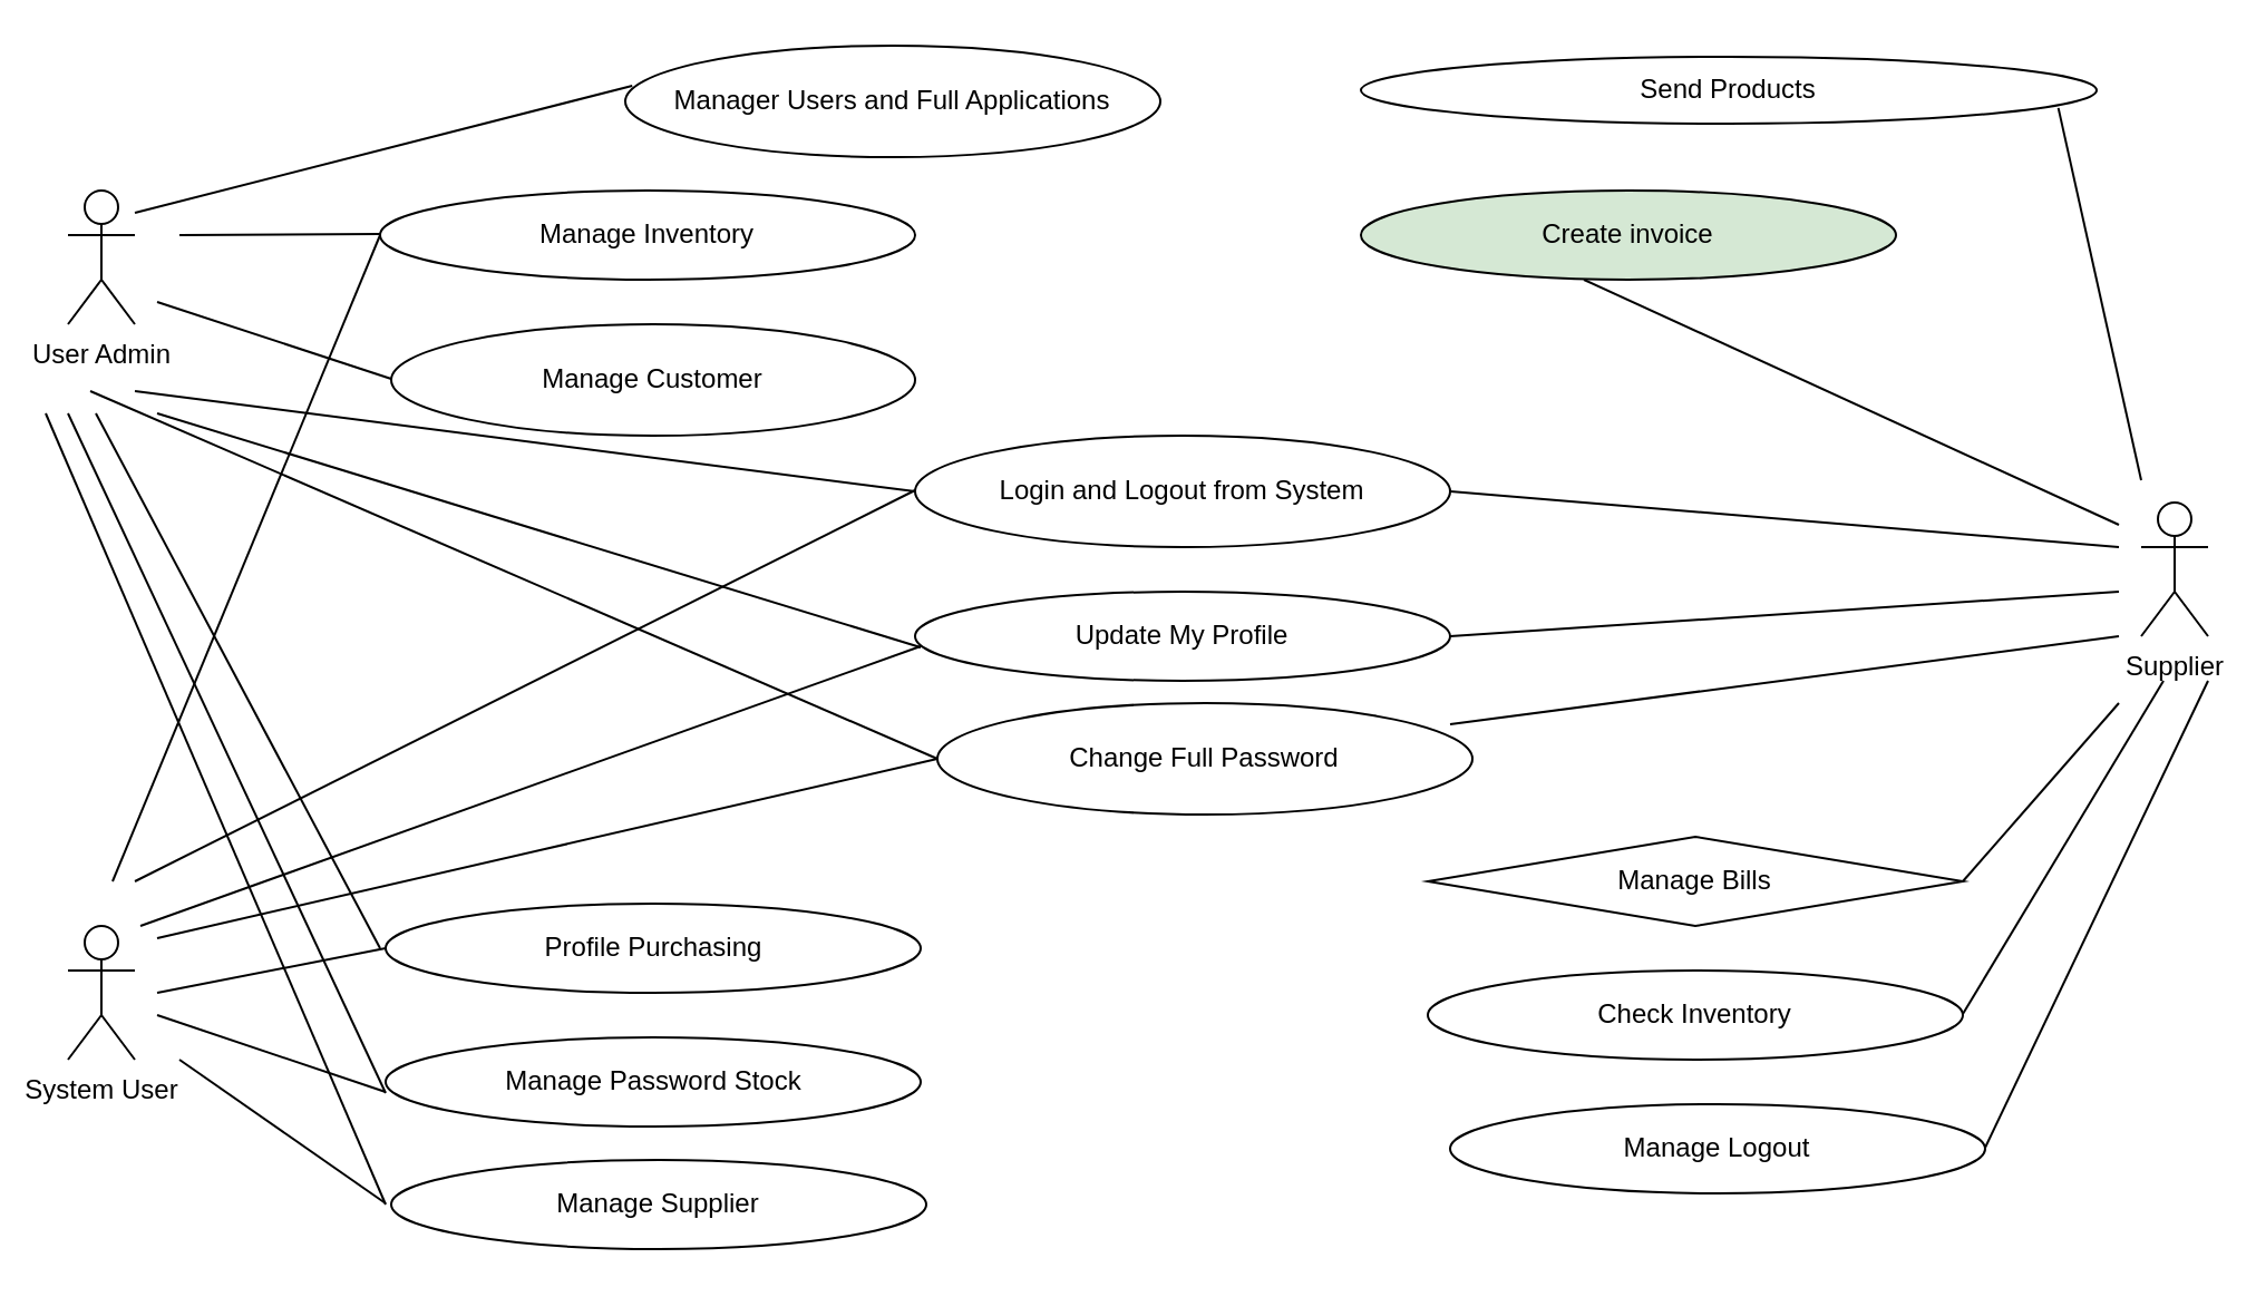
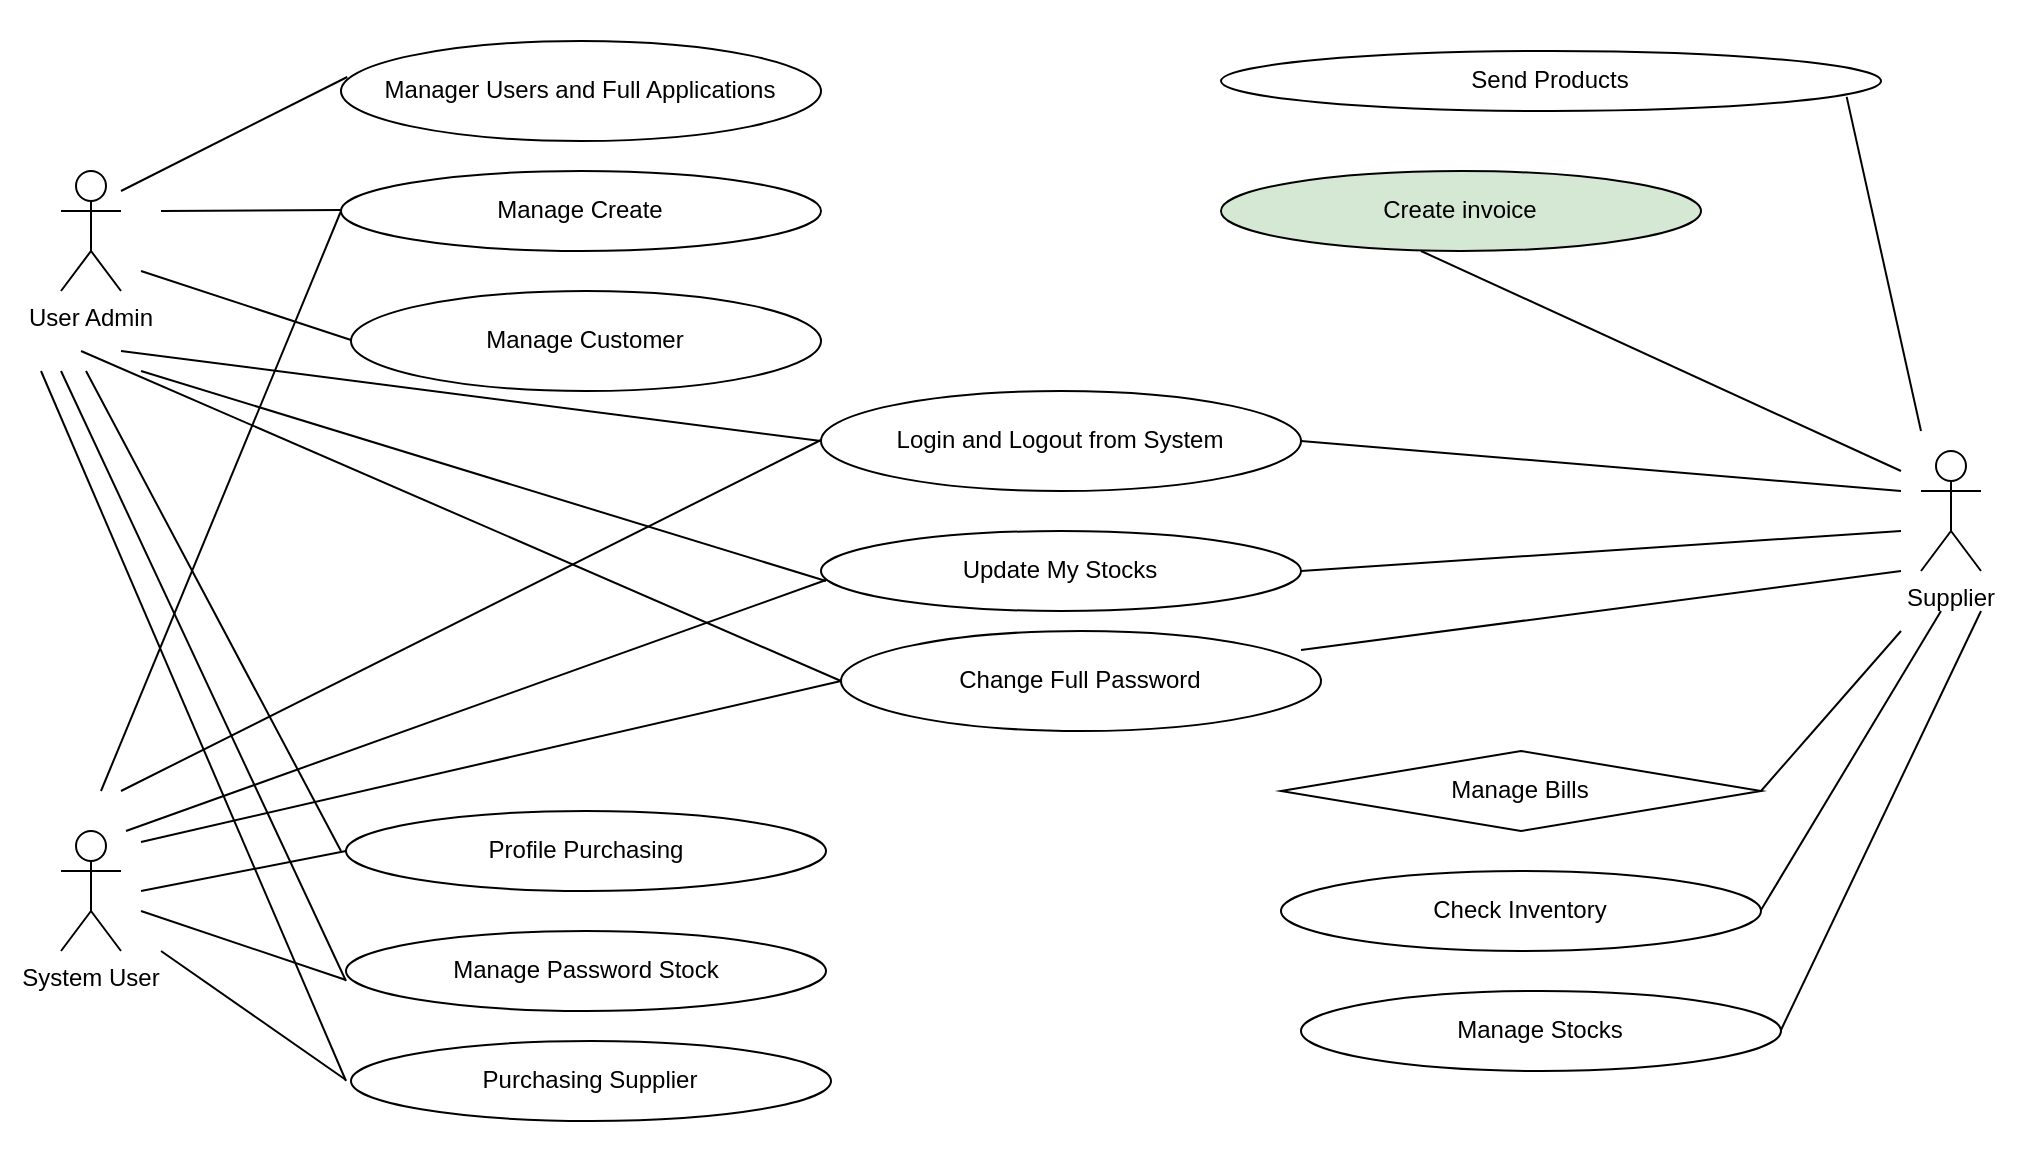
  <mxCell id="0" />
  <mxCell id="1" parent="0" />
  <mxCell id="2" value="Supplier" style="shape=umlActor;html=1;verticalLabelPosition=bottom;verticalAlign=top;align=center;" vertex="1" parent="1"><mxGeometry x="960" y="225" width="30" height="60" as="geometry" /></mxCell>
  <mxCell id="3" value="System User" style="shape=umlActor;html=1;verticalLabelPosition=bottom;verticalAlign=top;align=center;" vertex="1" parent="1"><mxGeometry x="30" y="415" width="30" height="60" as="geometry" /></mxCell>
  <mxCell id="4" value="User Admin" style="shape=umlActor;html=1;verticalLabelPosition=bottom;verticalAlign=top;align=center;" vertex="1" parent="1"><mxGeometry x="30" y="85" width="30" height="60" as="geometry" /></mxCell>
- <mxCell id="5" value="Manage Logout" style="ellipse;whiteSpace=wrap;html=1;" vertex="1" parent="1"><mxGeometry x="650" y="495" width="240" height="40" as="geometry" /></mxCell>
+ <mxCell id="5" value="Manage Stocks" style="ellipse;whiteSpace=wrap;html=1;" vertex="1" parent="1"><mxGeometry x="650" y="495" width="240" height="40" as="geometry" /></mxCell>
  <mxCell id="6" value="Create invoice" style="ellipse;whiteSpace=wrap;html=1;fillColor=#d5e8d4;" vertex="1" parent="1"><mxGeometry x="610" y="85" width="240" height="40" as="geometry" /></mxCell>
  <mxCell id="7" value="Send Products" style="ellipse;whiteSpace=wrap;html=1;" vertex="1" parent="1"><mxGeometry x="610" y="25" width="330" height="30" as="geometry" /></mxCell>
- <mxCell id="8" value="Manage Supplier" style="ellipse;whiteSpace=wrap;html=1;" vertex="1" parent="1"><mxGeometry x="175" y="520" width="240" height="40" as="geometry" /></mxCell>
+ <mxCell id="8" value="Purchasing Supplier" style="ellipse;whiteSpace=wrap;html=1;" vertex="1" parent="1"><mxGeometry x="175" y="520" width="240" height="40" as="geometry" /></mxCell>
  <mxCell id="9" value="Check Inventory" style="ellipse;whiteSpace=wrap;html=1;" vertex="1" parent="1"><mxGeometry x="640" y="435" width="240" height="40" as="geometry" /></mxCell>
  <mxCell id="10" value="Profile Purchasing" style="ellipse;whiteSpace=wrap;html=1;" vertex="1" parent="1"><mxGeometry x="172.5" y="405" width="240" height="40" as="geometry" /></mxCell>
  <mxCell id="11" value="Manage Bills" style="rhombus;whiteSpace=wrap;html=1;" vertex="1" parent="1"><mxGeometry x="640" y="375" width="240" height="40" as="geometry" /></mxCell>
- <mxCell id="12" value="Update My Profile" style="ellipse;whiteSpace=wrap;html=1;" vertex="1" parent="1"><mxGeometry x="410" y="265" width="240" height="40" as="geometry" /></mxCell>
+ <mxCell id="12" value="Update My Stocks" style="ellipse;whiteSpace=wrap;html=1;" vertex="1" parent="1"><mxGeometry x="410" y="265" width="240" height="40" as="geometry" /></mxCell>
  <mxCell id="13" value="Login and Logout from System" style="ellipse;whiteSpace=wrap;html=1;" vertex="1" parent="1"><mxGeometry x="410" y="195" width="240" height="50" as="geometry" /></mxCell>
  <mxCell id="14" value="Manage Password Stock" style="ellipse;whiteSpace=wrap;html=1;" vertex="1" parent="1"><mxGeometry x="172.5" y="465" width="240" height="40" as="geometry" /></mxCell>
  <mxCell id="15" value="Manage Customer" style="ellipse;whiteSpace=wrap;html=1;" vertex="1" parent="1"><mxGeometry x="175" y="145" width="235" height="50" as="geometry" /></mxCell>
- <mxCell id="16" value="Manage Inventory" style="ellipse;whiteSpace=wrap;html=1;" vertex="1" parent="1"><mxGeometry x="170" y="85" width="240" height="40" as="geometry" /></mxCell>
- <mxCell id="17" value="Manager Users and Full Applications" style="ellipse;whiteSpace=wrap;html=1;" vertex="1" parent="1"><mxGeometry x="280" y="20" width="240" height="50" as="geometry" /></mxCell>
+ <mxCell id="16" value="Manage Create" style="ellipse;whiteSpace=wrap;html=1;" vertex="1" parent="1"><mxGeometry x="170" y="85" width="240" height="40" as="geometry" /></mxCell>
+ <mxCell id="17" value="Manager Users and Full Applications" style="ellipse;whiteSpace=wrap;html=1;" vertex="1" parent="1"><mxGeometry x="170" y="20" width="240" height="50" as="geometry" /></mxCell>
  <mxCell id="18" value="" style="edgeStyle=none;html=1;endArrow=none;verticalAlign=bottom;exitX=1;exitY=0.5;exitDx=0;exitDy=0;" edge="1" parent="1" source="12"><mxGeometry width="160" relative="1" as="geometry"><mxPoint x="660" y="264.5" as="sourcePoint" /><mxPoint x="950" y="265" as="targetPoint" /></mxGeometry></mxCell>
  <mxCell id="19" value="" style="edgeStyle=none;html=1;endArrow=none;verticalAlign=bottom;exitX=1;exitY=0.5;exitDx=0;exitDy=0;" edge="1" parent="1" source="13"><mxGeometry width="160" relative="1" as="geometry"><mxPoint x="660" y="199.5" as="sourcePoint" /><mxPoint x="950" y="245" as="targetPoint" /></mxGeometry></mxCell>
  <mxCell id="20" value="" style="edgeStyle=none;html=1;endArrow=none;verticalAlign=bottom;" edge="1" parent="1"><mxGeometry width="160" relative="1" as="geometry"><mxPoint x="710" y="125" as="sourcePoint" /><mxPoint x="950" y="235" as="targetPoint" /></mxGeometry></mxCell>
  <mxCell id="21" value="" style="edgeStyle=none;html=1;endArrow=none;verticalAlign=bottom;exitX=0.948;exitY=0.765;exitDx=0;exitDy=0;exitPerimeter=0;" edge="1" parent="1" source="7"><mxGeometry width="160" relative="1" as="geometry"><mxPoint x="840" y="64" as="sourcePoint" /><mxPoint x="960" y="215" as="targetPoint" /></mxGeometry></mxCell>
  <mxCell id="22" value="" style="edgeStyle=none;html=1;endArrow=none;verticalAlign=bottom;" edge="1" parent="1"><mxGeometry width="160" relative="1" as="geometry"><mxPoint x="650" y="324.5" as="sourcePoint" /><mxPoint x="950" y="285" as="targetPoint" /></mxGeometry></mxCell>
  <mxCell id="23" value="" style="edgeStyle=none;html=1;endArrow=none;verticalAlign=bottom;startArrow=none;" edge="1" parent="1" source="24"><mxGeometry width="160" relative="1" as="geometry"><mxPoint x="440" y="325" as="sourcePoint" /><mxPoint x="600" y="325" as="targetPoint" /></mxGeometry></mxCell>
  <mxCell id="24" value="Change Full Password" style="ellipse;whiteSpace=wrap;html=1;" vertex="1" parent="1"><mxGeometry x="420" y="315" width="240" height="50" as="geometry" /></mxCell>
  <mxCell id="25" value="" style="edgeStyle=none;html=1;endArrow=none;verticalAlign=bottom;exitX=1;exitY=0.5;exitDx=0;exitDy=0;" edge="1" parent="1" source="11"><mxGeometry width="160" relative="1" as="geometry"><mxPoint x="880" y="385" as="sourcePoint" /><mxPoint x="950" y="315" as="targetPoint" /></mxGeometry></mxCell>
  <mxCell id="26" value="" style="edgeStyle=none;html=1;endArrow=none;verticalAlign=bottom;" edge="1" parent="1"><mxGeometry width="160" relative="1" as="geometry"><mxPoint x="880" y="454.5" as="sourcePoint" /><mxPoint x="970" y="305" as="targetPoint" /></mxGeometry></mxCell>
  <mxCell id="27" value="" style="edgeStyle=none;html=1;endArrow=none;verticalAlign=bottom;" edge="1" parent="1"><mxGeometry width="160" relative="1" as="geometry"><mxPoint x="890" y="514.5" as="sourcePoint" /><mxPoint x="990" y="305" as="targetPoint" /></mxGeometry></mxCell>
  <mxCell id="28" value="" style="edgeStyle=none;html=1;endArrow=none;verticalAlign=bottom;entryX=0.013;entryY=0.36;entryDx=0;entryDy=0;entryPerimeter=0;" edge="1" parent="1" target="17"><mxGeometry width="160" relative="1" as="geometry"><mxPoint x="60" y="95" as="sourcePoint" /><mxPoint x="220" y="95" as="targetPoint" /></mxGeometry></mxCell>
  <mxCell id="29" value="" style="edgeStyle=none;html=1;endArrow=none;verticalAlign=bottom;" edge="1" parent="1"><mxGeometry width="160" relative="1" as="geometry"><mxPoint x="80" y="105" as="sourcePoint" /><mxPoint x="170" y="104.5" as="targetPoint" /></mxGeometry></mxCell>
  <mxCell id="30" value="" style="edgeStyle=none;html=1;endArrow=none;verticalAlign=bottom;" edge="1" parent="1"><mxGeometry width="160" relative="1" as="geometry"><mxPoint x="50" y="395" as="sourcePoint" /><mxPoint x="170" y="105" as="targetPoint" /></mxGeometry></mxCell>
  <mxCell id="31" value="" style="edgeStyle=none;html=1;endArrow=none;verticalAlign=bottom;" edge="1" parent="1"><mxGeometry width="160" relative="1" as="geometry"><mxPoint x="70" y="135" as="sourcePoint" /><mxPoint x="175" y="169.5" as="targetPoint" /></mxGeometry></mxCell>
  <mxCell id="32" value="" style="edgeStyle=none;html=1;endArrow=none;verticalAlign=bottom;entryX=0;entryY=0.5;entryDx=0;entryDy=0;" edge="1" parent="1" target="13"><mxGeometry width="160" relative="1" as="geometry"><mxPoint x="60" y="175" as="sourcePoint" /><mxPoint x="420" y="199.5" as="targetPoint" /></mxGeometry></mxCell>
  <mxCell id="33" value="" style="edgeStyle=none;html=1;endArrow=none;verticalAlign=bottom;" edge="1" parent="1"><mxGeometry width="160" relative="1" as="geometry"><mxPoint x="60" y="395" as="sourcePoint" /><mxPoint x="410" y="219.5" as="targetPoint" /></mxGeometry></mxCell>
  <mxCell id="34" value="" style="edgeStyle=none;html=1;endArrow=none;verticalAlign=bottom;entryX=0;entryY=0.5;entryDx=0;entryDy=0;" edge="1" parent="1"><mxGeometry width="160" relative="1" as="geometry"><mxPoint x="70" y="185" as="sourcePoint" /><mxPoint x="412.5" y="290" as="targetPoint" /></mxGeometry></mxCell>
  <mxCell id="35" value="" style="edgeStyle=none;html=1;endArrow=none;verticalAlign=bottom;" edge="1" parent="1"><mxGeometry width="160" relative="1" as="geometry"><mxPoint x="62.5" y="415" as="sourcePoint" /><mxPoint x="412.5" y="289.5" as="targetPoint" /></mxGeometry></mxCell>
  <mxCell id="36" value="" style="edgeStyle=none;html=1;endArrow=none;verticalAlign=bottom;entryX=0;entryY=0.5;entryDx=0;entryDy=0;" edge="1" parent="1"><mxGeometry width="160" relative="1" as="geometry"><mxPoint x="40" y="175" as="sourcePoint" /><mxPoint x="420" y="340" as="targetPoint" /></mxGeometry></mxCell>
  <mxCell id="37" value="" style="edgeStyle=none;html=1;endArrow=none;verticalAlign=bottom;entryX=0;entryY=0.5;entryDx=0;entryDy=0;" edge="1" parent="1" target="24"><mxGeometry width="160" relative="1" as="geometry"><mxPoint x="70" y="420.5" as="sourcePoint" /><mxPoint x="420" y="245" as="targetPoint" /></mxGeometry></mxCell>
  <mxCell id="38" value="" style="edgeStyle=none;html=1;endArrow=none;verticalAlign=bottom;" edge="1" parent="1"><mxGeometry width="160" relative="1" as="geometry"><mxPoint x="42.5" y="185" as="sourcePoint" /><mxPoint x="170" y="425" as="targetPoint" /></mxGeometry></mxCell>
  <mxCell id="39" value="" style="edgeStyle=none;html=1;endArrow=none;verticalAlign=bottom;entryX=0;entryY=0.5;entryDx=0;entryDy=0;" edge="1" parent="1" target="10"><mxGeometry width="160" relative="1" as="geometry"><mxPoint x="70" y="445" as="sourcePoint" /><mxPoint x="173" y="430" as="targetPoint" /></mxGeometry></mxCell>
  <mxCell id="40" value="" style="edgeStyle=none;html=1;endArrow=none;verticalAlign=bottom;entryX=0;entryY=0.5;entryDx=0;entryDy=0;" edge="1" parent="1"><mxGeometry width="160" relative="1" as="geometry"><mxPoint x="30" y="185" as="sourcePoint" /><mxPoint x="172.5" y="490" as="targetPoint" /></mxGeometry></mxCell>
  <mxCell id="41" value="" style="edgeStyle=none;html=1;endArrow=none;verticalAlign=bottom;" edge="1" parent="1"><mxGeometry width="160" relative="1" as="geometry"><mxPoint x="70" y="455" as="sourcePoint" /><mxPoint x="172.5" y="489.5" as="targetPoint" /></mxGeometry></mxCell>
  <mxCell id="42" value="" style="edgeStyle=none;html=1;endArrow=none;verticalAlign=bottom;entryX=0;entryY=0.5;entryDx=0;entryDy=0;" edge="1" parent="1"><mxGeometry width="160" relative="1" as="geometry"><mxPoint x="20" y="185" as="sourcePoint" /><mxPoint x="172.5" y="540" as="targetPoint" /></mxGeometry></mxCell>
  <mxCell id="43" value="" style="edgeStyle=none;html=1;endArrow=none;verticalAlign=bottom;" edge="1" parent="1"><mxGeometry width="160" relative="1" as="geometry"><mxPoint x="80" y="475" as="sourcePoint" /><mxPoint x="172.5" y="539.5" as="targetPoint" /></mxGeometry></mxCell>
